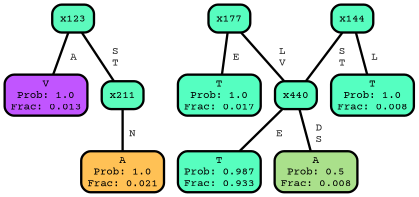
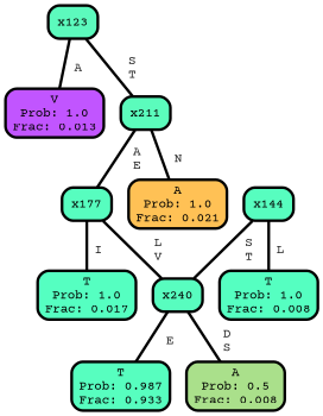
  graph {
    fontname="Courier Prime"
    ranksep="0 equally"
    splines=straight
    node [color=black fillcolor="#57fdbf" fontcolor=black fontname="Courier Prime" penwidth=3 shape=box style="filled, rounded"]
    edge [color=black fontcolor=grey14 fontname="Courier Prime" fontweight=bold penwidth=3]
    n1 [fillcolor="#c155ff" label="V\nProb: 1.0\nFrac: 0.013"]
    n2 [fillcolor="#5cfabd" label=x123]
    n3 [fillcolor="#5bfcbc" label=x211]
    n4 [label=x177]
    n5 [fillcolor="#ffc155" label="A\nProb: 1.0\nFrac: 0.021"]
    n6 [fillcolor="#55ffc1" label="T\nProb: 1.0\nFrac: 0.017"]
-   n7 [fillcolor="#58fdbf" label=x440]
+   n7 [fillcolor="#58fdbf" label=x240]
    n8 [label=x144]
    n9 [fillcolor="#55ffc1" label="T\nProb: 1.0\nFrac: 0.008"]
    n10 [fillcolor="#57febf" label="T\nProb: 0.987\nFrac: 0.933"]
    n11 [fillcolor="#aae08b" label="A\nProb: 0.5\nFrac: 0.008"]
    subgraph sub_1 {
      rank=same
    }
    n2 -- n1 [label=" A"]
    n2 -- n3 [label=" S\n T"]
+   n3 -- n4 [label=" A\n E"]
    n3 -- n5 [label=" N"]
-   n4 -- n6 [label=" E"]
+   n4 -- n6 [label=" I"]
    n4 -- n7 [label=" L\n V"]
    n7 -- n10 [label=" E"]
    n7 -- n11 [label=" D\n S"]
    n8 -- n7 [label=" S\n T"]
    n8 -- n9 [label=" L"]
  }
